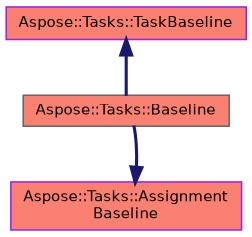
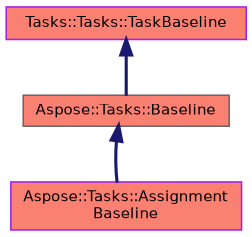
  digraph {
    node [color=purple fillcolor=salmon fontname=Helvetica fontsize=10 shape=record style=filled]
    edge [color=midnightblue dir=back fontname=Helvetica fontsize=10 labelfontname=Helvetica labelfontsize=10 style=bold]
    n1 [color=gray40 fontcolor=black height=0.2 label="Aspose::Tasks::Baseline" width=0.4]
    n2 [height=0.2 label="Aspose::Tasks::Assignment\lBaseline" width=0.4]
-   n3 [height=0.2 label="Aspose::Tasks::TaskBaseline" width=0.4]
-   n2 -> n1
+   n3 [height=0.2 label="Tasks::Tasks::TaskBaseline" width=0.4]
+   n1 -> n2
    n3 -> n1
  }
